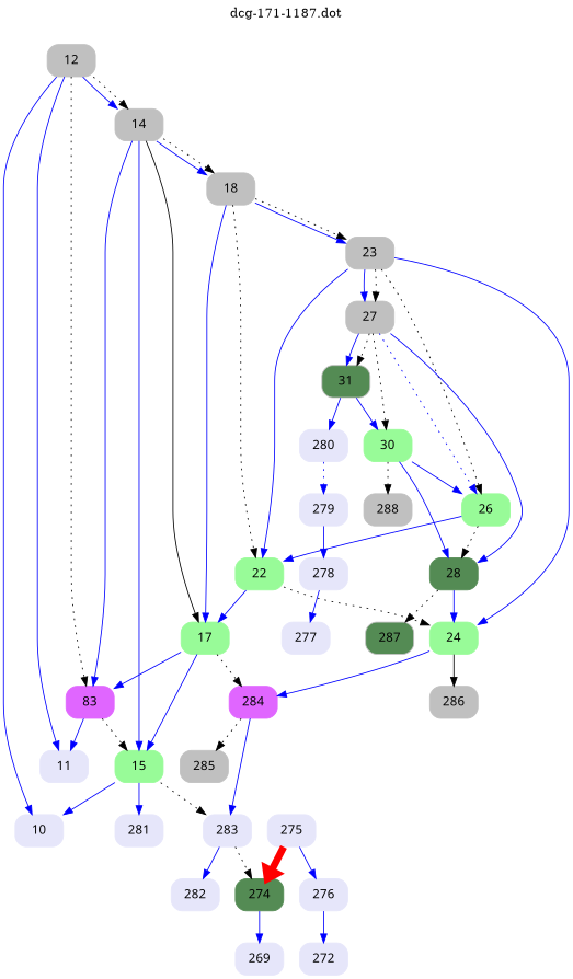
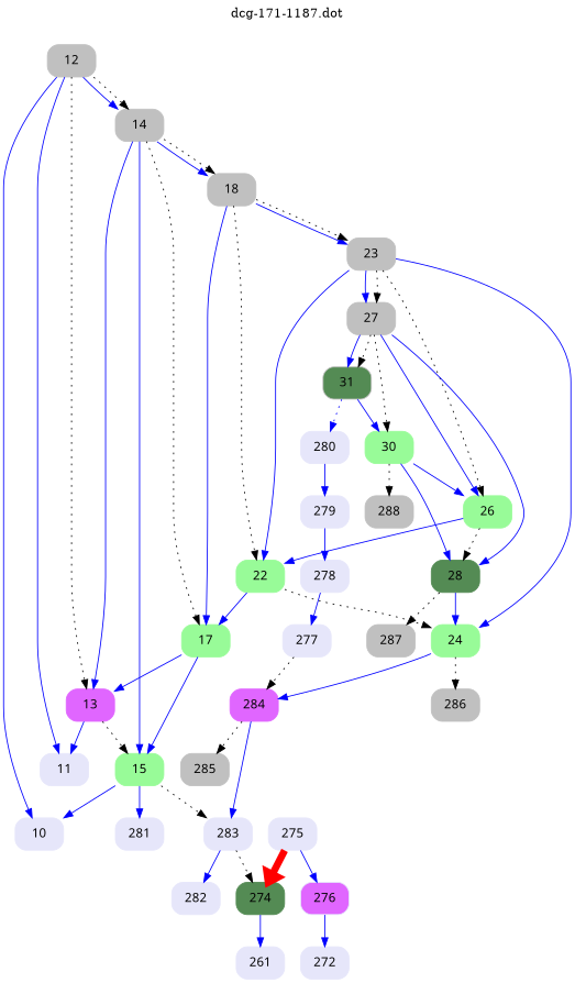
  digraph {
    label="dcg-171-1187.dot"
    labelloc=t
    node [color=lavender fontname="sans-serif" shape=box style="rounded,filled"]
    edge [color=blue penwidth=1]
    n1 [color=grey label=12]
    n2 [label=11]
    n3 [label=10]
    n4 [color=grey label=14]
-   n5 [color=mediumorchid1 label=83]
+   n5 [color=mediumorchid1 label=13]
    n6 [color=palegreen label=15]
    n7 [color=grey label=18]
    n8 [color=palegreen label=17]
    n9 [label=283]
    n10 [label=281]
    n11 [color=grey label=23]
    n12 [color=palegreen label=22]
    n13 [color=mediumorchid1 label=284]
    n14 [color=palegreen4 label=274]
    n15 [label=282]
    n16 [label=275]
-   n17 [label=276]
+   n17 [label=276 fillcolor=mediumorchid1]
    n18 [color=palegreen label=24]
    n19 [color=grey label=27]
    n20 [color=palegreen label=26]
    n21 [color=grey label=285]
-   n22 [label=269]
+   n22 [label=261]
    n23 [label=272]
    n24 [color=grey label=286]
    n25 [color=palegreen4 label=28]
    n26 [color=grey fillcolor=palegreen4 label=31]
    n27 [color=palegreen label=30]
-   n28 [color=grey label=287 fillcolor=palegreen4]
+   n28 [color=grey label=287]
    n29 [label=280]
    n30 [color=grey label=288]
    n31 [label=279]
    n32 [label=278]
    n33 [label=277]
    n1 -> n2
    n1 -> n3
    n1 -> n4
    n1 -> n4 [style=dotted color="" penwidth=""]
    n1 -> n5 [style=dotted color="" penwidth=""]
    n4 -> n5
    n4 -> n6
    n4 -> n7
    n4 -> n7 [style=dotted color="" penwidth=""]
-   n4 -> n8 [style=solid color="" penwidth=""]
+   n4 -> n8 [style=dotted color="" penwidth=""]
    n5 -> n2
    n5 -> n6 [style=dotted color="" penwidth=""]
    n6 -> n3
    n6 -> n9 [style=dotted color="" penwidth=""]
    n6 -> n10
    n7 -> n8
    n7 -> n11
    n7 -> n11 [style=dotted color="" penwidth=""]
    n7 -> n12 [style=dotted color="" penwidth=""]
    n8 -> n5
    n8 -> n6
-   n8 -> n13 [style=dotted color="" penwidth=""]
+   n33 -> n13 [style=dotted color="" penwidth=""]
    n9 -> n14 [style=dotted color="" penwidth=""]
    n9 -> n15
    n11 -> n12
    n11 -> n18
    n11 -> n19
    n11 -> n19 [style=dotted color="" penwidth=""]
    n11 -> n20 [style=dotted color="" penwidth=""]
    n12 -> n8
    n12 -> n18 [style=dotted color="" penwidth=""]
    n13 -> n9
    n13 -> n21 [style=dotted color="" penwidth=""]
    n14 -> n22
    n16 -> n14 [color=red penwidth=8]
    n16 -> n17
    n17 -> n23
    n18 -> n13
-   n18 -> n24 [style=solid color="" penwidth=""]
-   n19 -> n20 [style=dotted]
+   n18 -> n24 [style=dotted color="" penwidth=""]
+   n19 -> n20
    n19 -> n25
    n19 -> n26
    n19 -> n26 [style=dotted color="" penwidth=""]
    n19 -> n27 [style=dotted color="" penwidth=""]
    n20 -> n12
    n20 -> n25 [style=dotted color="" penwidth=""]
    n25 -> n18
    n25 -> n28 [style=dotted color="" penwidth=""]
    n26 -> n27
-   n26 -> n29
+   n26 -> n29 [style=dotted]
    n27 -> n20
    n27 -> n25
    n27 -> n30 [style=dotted color="" penwidth=""]
-   n29 -> n31 [style=dotted]
+   n29 -> n31
    n31 -> n32
    n32 -> n33
  }
